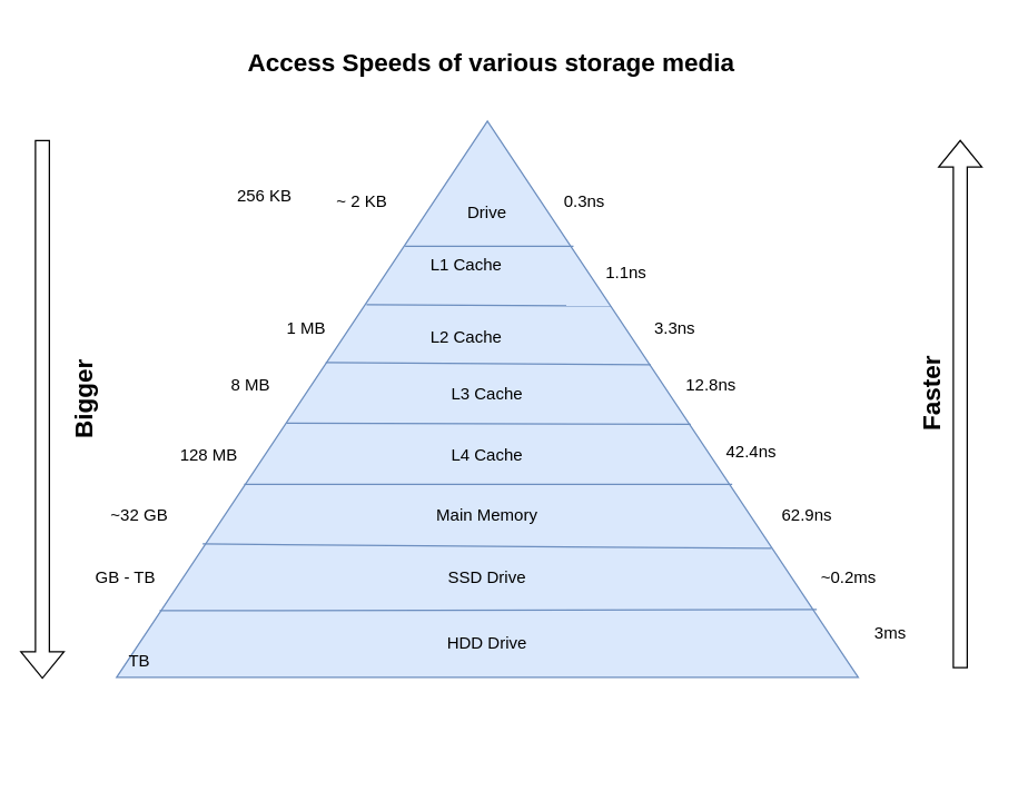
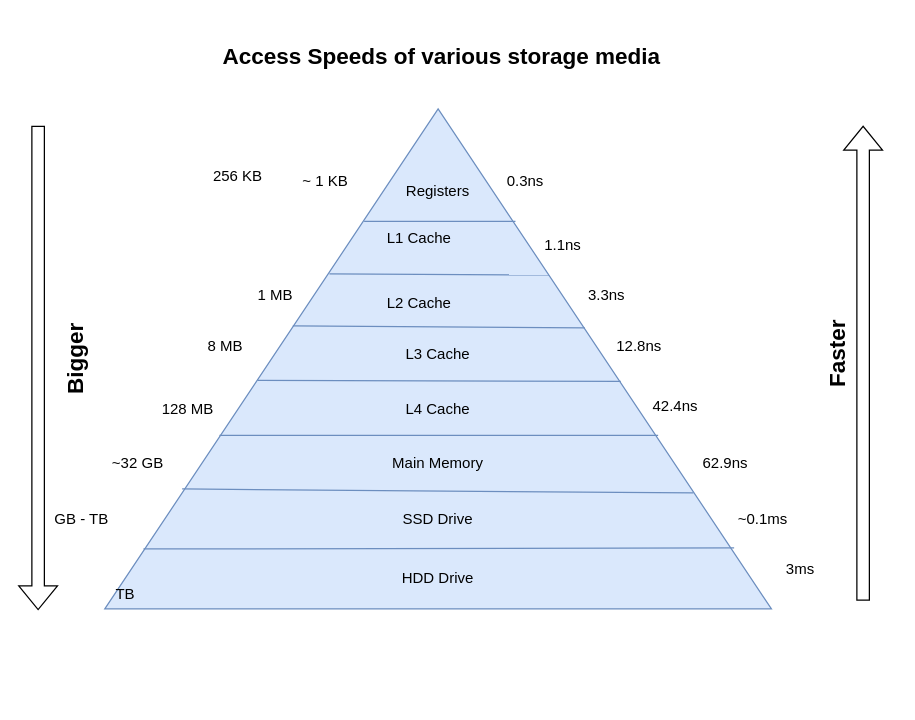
  <mxCell id="0" />
  <mxCell id="1" parent="0" />
  <mxCell id="2" value="" style="triangle;whiteSpace=wrap;html=1;rotation=-90;fillColor=#dae8fc;strokeColor=#6c8ebf;" vertex="1" parent="1"><mxGeometry x="150" y="20" width="400" height="533.33" as="geometry" /></mxCell>
  <mxCell id="3" value="" style="endArrow=none;html=1;rounded=0;exitX=0.12;exitY=0.058;exitDx=0;exitDy=0;exitPerimeter=0;entryX=0.122;entryY=0.944;entryDx=0;entryDy=0;entryPerimeter=0;fillColor=#dae8fc;strokeColor=#6c8ebf;" edge="1" parent="1" source="2" target="2"><mxGeometry width="50" height="50" relative="1" as="geometry"><mxPoint x="122.531" y="441.205" as="sourcePoint" /><mxPoint x="577.462" y="440.005" as="targetPoint" /></mxGeometry></mxCell>
  <mxCell id="4" value="HDD Drive" style="text;html=1;align=center;verticalAlign=middle;whiteSpace=wrap;rounded=0;" vertex="1" parent="1"><mxGeometry x="320" y="447" width="60" height="30" as="geometry" /></mxCell>
  <mxCell id="5" value="" style="endArrow=none;html=1;rounded=0;exitX=0.24;exitY=0.116;exitDx=0;exitDy=0;exitPerimeter=0;fillColor=#dae8fc;strokeColor=#6c8ebf;entryX=0.232;entryY=0.883;entryDx=0;entryDy=0;entryPerimeter=0;" edge="1" parent="1" source="2" target="2"><mxGeometry width="50" height="50" relative="1" as="geometry"><mxPoint x="160" y="371" as="sourcePoint" /><mxPoint x="540" y="371" as="targetPoint" /></mxGeometry></mxCell>
  <mxCell id="6" value="" style="endArrow=none;html=1;rounded=0;fillColor=#dae8fc;strokeColor=#6c8ebf;exitX=0.347;exitY=0.172;exitDx=0;exitDy=0;exitPerimeter=0;entryX=0.347;entryY=0.83;entryDx=0;entryDy=0;entryPerimeter=0;" edge="1" parent="1" source="2" target="2"><mxGeometry width="50" height="50" relative="1" as="geometry"><mxPoint x="200" y="320" as="sourcePoint" /><mxPoint x="530" y="349" as="targetPoint" /></mxGeometry></mxCell>
  <mxCell id="7" value="SSD Drive" style="text;html=1;align=center;verticalAlign=middle;whiteSpace=wrap;rounded=0;" vertex="1" parent="1"><mxGeometry x="320" y="400" width="60" height="30" as="geometry" /></mxCell>
  <mxCell id="8" value="Main Memory" style="text;html=1;align=center;verticalAlign=middle;whiteSpace=wrap;rounded=0;" vertex="1" parent="1"><mxGeometry x="310" y="355" width="80" height="30" as="geometry" /></mxCell>
  <mxCell id="9" value="" style="endArrow=none;html=1;rounded=0;fillColor=#dae8fc;strokeColor=#6c8ebf;exitX=0.457;exitY=0.229;exitDx=0;exitDy=0;exitPerimeter=0;entryX=0.455;entryY=0.774;entryDx=0;entryDy=0;entryPerimeter=0;" edge="1" parent="1" source="2" target="2"><mxGeometry width="50" height="50" relative="1" as="geometry"><mxPoint x="200" y="310" as="sourcePoint" /><mxPoint x="500" y="310" as="targetPoint" /></mxGeometry></mxCell>
  <mxCell id="10" value="L4 Cache" style="text;html=1;align=center;verticalAlign=middle;whiteSpace=wrap;rounded=0;" vertex="1" parent="1"><mxGeometry x="310" y="312" width="80" height="30" as="geometry" /></mxCell>
  <mxCell id="11" value="" style="endArrow=none;html=1;rounded=0;fillColor=#dae8fc;strokeColor=#6c8ebf;exitX=0.566;exitY=0.282;exitDx=0;exitDy=0;exitPerimeter=0;entryX=0.562;entryY=0.72;entryDx=0;entryDy=0;entryPerimeter=0;" edge="1" parent="1" source="2" target="2"><mxGeometry width="50" height="50" relative="1" as="geometry"><mxPoint x="230" y="275" as="sourcePoint" /><mxPoint x="470" y="260" as="targetPoint" /></mxGeometry></mxCell>
  <mxCell id="12" value="L3 Cache" style="text;html=1;align=center;verticalAlign=middle;whiteSpace=wrap;rounded=0;" vertex="1" parent="1"><mxGeometry x="310" y="267.66" width="80" height="30" as="geometry" /></mxCell>
  <mxCell id="13" value="L2 Cache" style="text;html=1;align=center;verticalAlign=middle;whiteSpace=wrap;rounded=0;" vertex="1" parent="1"><mxGeometry x="295" y="227" width="80" height="30" as="geometry" /></mxCell>
  <mxCell id="14" value="L1 Cache" style="text;html=1;align=center;verticalAlign=middle;whiteSpace=wrap;rounded=0;" vertex="1" parent="1"><mxGeometry x="295" y="175" width="80" height="30" as="geometry" /></mxCell>
- <mxCell id="15" value="Drive" style="text;html=1;align=center;verticalAlign=middle;whiteSpace=wrap;rounded=0;" vertex="1" parent="1"><mxGeometry x="310" y="138" width="80" height="30" as="geometry" /></mxCell>
+ <mxCell id="15" value="Registers" style="text;html=1;align=center;verticalAlign=middle;whiteSpace=wrap;rounded=0;" vertex="1" parent="1"><mxGeometry x="310" y="138" width="80" height="30" as="geometry" /></mxCell>
  <mxCell id="16" value="" style="endArrow=none;html=1;rounded=0;fillColor=#dae8fc;strokeColor=#6c8ebf;entryX=0.668;entryY=0.667;entryDx=0;entryDy=0;entryPerimeter=0;exitX=0.67;exitY=0.337;exitDx=0;exitDy=0;exitPerimeter=0;" edge="1" parent="1" source="2" target="2"><mxGeometry width="50" height="50" relative="1" as="geometry"><mxPoint x="290" y="260" as="sourcePoint" /><mxPoint x="527" y="262" as="targetPoint" /></mxGeometry></mxCell>
  <mxCell id="17" value="" style="endArrow=none;html=1;rounded=0;fillColor=#dae8fc;strokeColor=#6c8ebf;entryX=0.775;entryY=0.616;entryDx=0;entryDy=0;entryPerimeter=0;exitX=0.775;exitY=0.389;exitDx=0;exitDy=0;exitPerimeter=0;" edge="1" parent="1" source="2" target="2"><mxGeometry width="50" height="50" relative="1" as="geometry"><mxPoint x="410" y="220" as="sourcePoint" /><mxPoint x="586" y="220" as="targetPoint" /></mxGeometry></mxCell>
  <mxCell id="18" value="0.3ns" style="text;html=1;align=center;verticalAlign=middle;whiteSpace=wrap;rounded=0;" vertex="1" parent="1"><mxGeometry x="380" y="130" width="80" height="30" as="geometry" /></mxCell>
  <mxCell id="19" value="1.1ns" style="text;html=1;align=center;verticalAlign=middle;whiteSpace=wrap;rounded=0;" vertex="1" parent="1"><mxGeometry x="410" y="181" width="80" height="30" as="geometry" /></mxCell>
  <mxCell id="20" value="3.3ns" style="text;html=1;align=center;verticalAlign=middle;whiteSpace=wrap;rounded=0;" vertex="1" parent="1"><mxGeometry x="445" y="221" width="80" height="30" as="geometry" /></mxCell>
  <mxCell id="21" value="12.8ns" style="text;html=1;align=center;verticalAlign=middle;whiteSpace=wrap;rounded=0;" vertex="1" parent="1"><mxGeometry x="471" y="262" width="80" height="30" as="geometry" /></mxCell>
  <mxCell id="22" value="42.4ns" style="text;html=1;align=center;verticalAlign=middle;whiteSpace=wrap;rounded=0;" vertex="1" parent="1"><mxGeometry x="500" y="310" width="80" height="30" as="geometry" /></mxCell>
  <mxCell id="23" value="62.9ns" style="text;html=1;align=center;verticalAlign=middle;whiteSpace=wrap;rounded=0;" vertex="1" parent="1"><mxGeometry x="540" y="355" width="80" height="30" as="geometry" /></mxCell>
- <mxCell id="24" value="~0.2ms" style="text;html=1;align=center;verticalAlign=middle;whiteSpace=wrap;rounded=0;" vertex="1" parent="1"><mxGeometry x="570" y="400" width="80" height="30" as="geometry" /></mxCell>
+ <mxCell id="24" value="~0.1ms" style="text;html=1;align=center;verticalAlign=middle;whiteSpace=wrap;rounded=0;" vertex="1" parent="1"><mxGeometry x="570" y="400" width="80" height="30" as="geometry" /></mxCell>
  <mxCell id="25" value="3ms" style="text;html=1;align=center;verticalAlign=middle;whiteSpace=wrap;rounded=0;" vertex="1" parent="1"><mxGeometry x="600" y="440" width="80" height="30" as="geometry" /></mxCell>
  <mxCell id="26" value="" style="shape=flexArrow;endArrow=classic;html=1;rounded=0;" edge="1" parent="1"><mxGeometry width="50" height="50" relative="1" as="geometry"><mxPoint x="690" y="480" as="sourcePoint" /><mxPoint x="690" y="100" as="targetPoint" /></mxGeometry></mxCell>
  <mxCell id="27" value="&lt;b&gt;Faster&lt;/b&gt;" style="text;html=1;align=center;verticalAlign=middle;whiteSpace=wrap;rounded=0;rotation=-90;fontSize=18;" vertex="1" parent="1"><mxGeometry x="630" y="267.66" width="80" height="30" as="geometry" /></mxCell>
  <mxCell id="28" value="" style="shape=flexArrow;endArrow=classic;html=1;rounded=0;" edge="1" parent="1"><mxGeometry width="50" height="50" relative="1" as="geometry"><mxPoint x="30" y="100" as="sourcePoint" /><mxPoint x="30" y="487.66" as="targetPoint" /></mxGeometry></mxCell>
  <mxCell id="29" value="&lt;b&gt;Bigger&lt;/b&gt;" style="text;html=1;align=center;verticalAlign=middle;whiteSpace=wrap;rounded=0;rotation=-90;fontSize=18;" vertex="1" parent="1"><mxGeometry x="20" y="271.66" width="80" height="30" as="geometry" /></mxCell>
  <mxCell id="30" value="TB" style="text;html=1;align=center;verticalAlign=middle;whiteSpace=wrap;rounded=0;" vertex="1" parent="1"><mxGeometry x="70" y="460" width="60" height="30" as="geometry" /></mxCell>
- <mxCell id="31" value="GB - TB" style="text;html=1;align=center;verticalAlign=middle;whiteSpace=wrap;rounded=0;" vertex="1" parent="1"><mxGeometry x="60" y="400" width="60" height="30" as="geometry" /></mxCell>
- <mxCell id="32" value="~32 GB" style="text;html=1;align=center;verticalAlign=middle;whiteSpace=wrap;rounded=0;" vertex="1" parent="1"><mxGeometry x="70" y="355" width="60" height="30" as="geometry" /></mxCell>
+ <mxCell id="31" value="GB - TB" style="text;html=1;align=center;verticalAlign=middle;whiteSpace=wrap;rounded=0;" vertex="1" parent="1"><mxGeometry x="35" y="400" width="60" height="30" as="geometry" /></mxCell>
+ <mxCell id="32" value="~32 GB" style="text;html=1;align=center;verticalAlign=middle;whiteSpace=wrap;rounded=0;" vertex="1" parent="1"><mxGeometry x="80" y="355" width="60" height="30" as="geometry" /></mxCell>
  <mxCell id="33" value="128 MB" style="text;html=1;align=center;verticalAlign=middle;whiteSpace=wrap;rounded=0;" vertex="1" parent="1"><mxGeometry x="120" y="312" width="60" height="30" as="geometry" /></mxCell>
  <mxCell id="34" value="8 MB" style="text;html=1;align=center;verticalAlign=middle;whiteSpace=wrap;rounded=0;" vertex="1" parent="1"><mxGeometry x="150" y="262" width="60" height="30" as="geometry" /></mxCell>
  <mxCell id="35" value="1 MB" style="text;html=1;align=center;verticalAlign=middle;whiteSpace=wrap;rounded=0;" vertex="1" parent="1"><mxGeometry x="190" y="221" width="60" height="30" as="geometry" /></mxCell>
  <mxCell id="36" value="256 KB" style="text;html=1;align=center;verticalAlign=middle;whiteSpace=wrap;rounded=0;" vertex="1" parent="1"><mxGeometry x="160" y="126" width="60" height="30" as="geometry" /></mxCell>
- <mxCell id="37" value="~ 2 KB" style="text;html=1;align=center;verticalAlign=middle;whiteSpace=wrap;rounded=0;" vertex="1" parent="1"><mxGeometry x="230" y="130" width="60" height="30" as="geometry" /></mxCell>
+ <mxCell id="37" value="~ 1 KB" style="text;html=1;align=center;verticalAlign=middle;whiteSpace=wrap;rounded=0;" vertex="1" parent="1"><mxGeometry x="230" y="130" width="60" height="30" as="geometry" /></mxCell>
  <mxCell id="38" value="&lt;b&gt;Access Speeds of various storage media&lt;/b&gt;" style="text;html=1;align=center;verticalAlign=middle;whiteSpace=wrap;rounded=0;fontSize=18;" vertex="1" parent="1"><mxGeometry x="150" y="30" width="406" height="30" as="geometry" /></mxCell>
